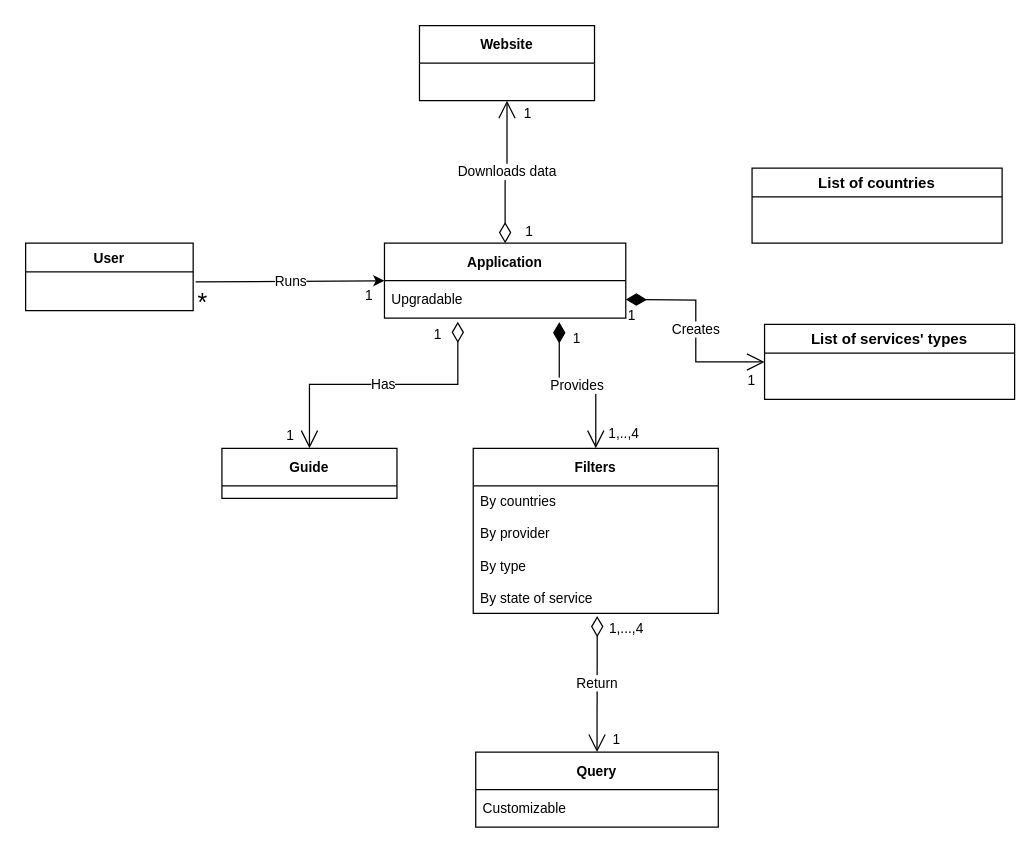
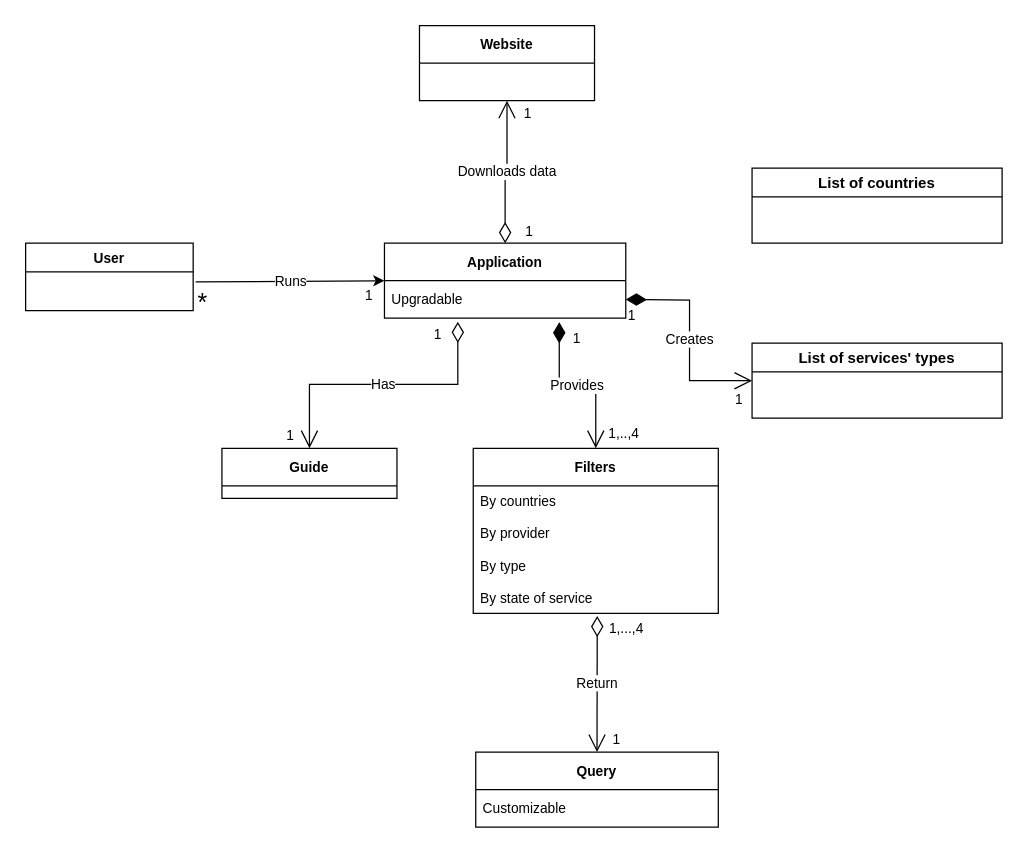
  <mxCell id="0" />
  <mxCell id="1" parent="0" />
  <mxCell id="2" value="List of countries" style="swimlane;" vertex="1" parent="1"><mxGeometry x="601" y="134" width="200" height="60" as="geometry" /></mxCell>
- <mxCell id="3" value="List of services' types" style="swimlane;" vertex="1" parent="1"><mxGeometry x="611" y="259" width="200" height="60" as="geometry" /></mxCell>
+ <mxCell id="3" value="List of services' types" style="swimlane;" vertex="1" parent="1"><mxGeometry x="601" y="274" width="200" height="60" as="geometry" /></mxCell>
  <mxCell id="4" value="" style="endArrow=classic;html=1;rounded=0;fontSize=11;exitX=1;exitY=0.5;exitDx=0;exitDy=0;entryX=0;entryY=0.5;entryDx=0;entryDy=0;" edge="1" parent="1" target="23"><mxGeometry relative="1" as="geometry"><mxPoint x="156" y="225" as="sourcePoint" /><mxPoint x="345.416" y="223.82" as="targetPoint" /></mxGeometry></mxCell>
  <mxCell id="5" value="Runs" style="edgeLabel;resizable=0;html=1;align=center;verticalAlign=middle;fontSize=11;" connectable="0" vertex="1" parent="4"><mxGeometry relative="1" as="geometry" /></mxCell>
  <mxCell id="6" value="&lt;font style=&quot;font-size: 20px;&quot;&gt;*&lt;/font&gt;" style="edgeLabel;resizable=0;html=1;align=left;verticalAlign=bottom;fontSize=11;" connectable="0" vertex="1" parent="4"><mxGeometry x="-1" relative="1" as="geometry"><mxPoint y="30" as="offset" /></mxGeometry></mxCell>
  <mxCell id="7" value="1" style="edgeLabel;resizable=0;html=1;align=right;verticalAlign=bottom;fontSize=11;" connectable="0" vertex="1" parent="4"><mxGeometry x="1" relative="1" as="geometry"><mxPoint x="-9" y="20" as="offset" /></mxGeometry></mxCell>
  <mxCell id="8" value="Creates" style="endArrow=open;html=1;endSize=12;startArrow=diamondThin;startSize=14;startFill=1;edgeStyle=orthogonalEdgeStyle;rounded=0;fontSize=11;exitX=1;exitY=0.5;exitDx=0;exitDy=0;entryX=0;entryY=0.5;entryDx=0;entryDy=0;" edge="1" parent="1" target="3"><mxGeometry relative="1" as="geometry"><mxPoint x="500" y="239" as="sourcePoint" /><mxPoint x="521" y="294" as="targetPoint" /></mxGeometry></mxCell>
  <mxCell id="9" value="1" style="edgeLabel;resizable=0;html=1;align=left;verticalAlign=top;fontSize=11;" connectable="0" vertex="1" parent="8"><mxGeometry x="-1" relative="1" as="geometry" /></mxCell>
  <mxCell id="10" value="1" style="edgeLabel;resizable=0;html=1;align=right;verticalAlign=top;fontSize=11;" connectable="0" vertex="1" parent="8"><mxGeometry x="1" relative="1" as="geometry"><mxPoint x="-7" y="2" as="offset" /></mxGeometry></mxCell>
  <mxCell id="11" value="Filters" style="swimlane;fontStyle=1;childLayout=stackLayout;horizontal=1;startSize=30;horizontalStack=0;resizeParent=1;resizeParentMax=0;resizeLast=0;collapsible=1;marginBottom=0;fontSize=11;" vertex="1" parent="1"><mxGeometry x="378" y="358" width="196" height="132" as="geometry"><mxRectangle x="252" y="263" width="60" height="30" as="alternateBounds" /></mxGeometry></mxCell>
  <mxCell id="12" value="By countries&#10;&#10;By provider&#10;&#10;By type&#10;&#10;By state of service" style="text;strokeColor=none;fillColor=none;align=left;verticalAlign=middle;spacingLeft=4;spacingRight=4;overflow=hidden;points=[[0,0.5],[1,0.5]];portConstraint=eastwest;rotatable=0;fontSize=11;" vertex="1" parent="11"><mxGeometry y="30" width="196" height="102" as="geometry" /></mxCell>
  <mxCell id="13" value="Return" style="endArrow=open;html=1;endSize=12;startArrow=diamondThin;startSize=14;startFill=0;rounded=0;fontSize=11;verticalAlign=middle;entryX=0.5;entryY=0;entryDx=0;entryDy=0;exitX=0.506;exitY=1.021;exitDx=0;exitDy=0;exitPerimeter=0;" edge="1" parent="1" source="12" target="20"><mxGeometry relative="1" as="geometry"><mxPoint x="391" y="490" as="sourcePoint" /><mxPoint x="391" y="599" as="targetPoint" /></mxGeometry></mxCell>
  <mxCell id="14" value="1,...,4" style="edgeLabel;resizable=0;html=1;align=left;verticalAlign=top;fontSize=11;" connectable="0" vertex="1" parent="13"><mxGeometry x="-1" relative="1" as="geometry"><mxPoint x="8" y="-3" as="offset" /></mxGeometry></mxCell>
  <mxCell id="15" value="1" style="edgeLabel;resizable=0;html=1;align=right;verticalAlign=top;fontSize=11;" connectable="0" vertex="1" parent="13"><mxGeometry x="1" relative="1" as="geometry"><mxPoint x="19" y="-23" as="offset" /></mxGeometry></mxCell>
  <mxCell id="16" value="Provides" style="endArrow=open;html=1;endSize=12;startArrow=diamondThin;startSize=14;startFill=1;rounded=0;fontSize=11;entryX=0.5;entryY=0;entryDx=0;entryDy=0;exitX=0.65;exitY=1.106;exitDx=0;exitDy=0;exitPerimeter=0;edgeStyle=elbowEdgeStyle;elbow=vertical;" edge="1" parent="1" target="11"><mxGeometry relative="1" as="geometry"><mxPoint x="446.8" y="257.18" as="sourcePoint" /><mxPoint x="474" y="312" as="targetPoint" /></mxGeometry></mxCell>
  <mxCell id="17" value="1" style="edgeLabel;resizable=0;html=1;align=left;verticalAlign=top;fontSize=11;" connectable="0" vertex="1" parent="16"><mxGeometry x="-1" relative="1" as="geometry"><mxPoint x="9" as="offset" /></mxGeometry></mxCell>
  <mxCell id="18" value="1,..,4" style="edgeLabel;resizable=0;html=1;align=right;verticalAlign=top;fontSize=11;" connectable="0" vertex="1" parent="16"><mxGeometry x="1" relative="1" as="geometry"><mxPoint x="35" y="-25" as="offset" /></mxGeometry></mxCell>
  <mxCell id="19" value="User" style="swimlane;fontSize=11;" vertex="1" parent="1"><mxGeometry x="20" y="194" width="134" height="54" as="geometry" /></mxCell>
  <mxCell id="20" value="Query" style="swimlane;fontStyle=1;childLayout=stackLayout;horizontal=1;startSize=30;horizontalStack=0;resizeParent=1;resizeParentMax=0;resizeLast=0;collapsible=1;marginBottom=0;fontSize=11;" vertex="1" parent="1"><mxGeometry x="380" y="601" width="194" height="60" as="geometry" /></mxCell>
  <mxCell id="21" value="Customizable" style="text;strokeColor=none;fillColor=none;align=left;verticalAlign=middle;spacingLeft=4;spacingRight=4;overflow=hidden;points=[[0,0.5],[1,0.5]];portConstraint=eastwest;rotatable=0;fontSize=11;" vertex="1" parent="20"><mxGeometry y="30" width="194" height="30" as="geometry" /></mxCell>
  <mxCell id="22" value="Guide" style="swimlane;fontStyle=1;childLayout=stackLayout;horizontal=1;startSize=30;horizontalStack=0;resizeParent=1;resizeParentMax=0;resizeLast=0;collapsible=1;marginBottom=0;fontSize=11;" vertex="1" parent="1"><mxGeometry x="177" y="358" width="140" height="40" as="geometry" /></mxCell>
  <mxCell id="23" value="Application" style="swimlane;fontStyle=1;childLayout=stackLayout;horizontal=1;startSize=30;horizontalStack=0;resizeParent=1;resizeParentMax=0;resizeLast=0;collapsible=1;marginBottom=0;fontSize=11;" vertex="1" parent="1"><mxGeometry x="307" y="194" width="193" height="60" as="geometry" /></mxCell>
  <mxCell id="24" value="Upgradable" style="text;strokeColor=none;fillColor=none;align=left;verticalAlign=middle;spacingLeft=4;spacingRight=4;overflow=hidden;points=[[0,0.5],[1,0.5]];portConstraint=eastwest;rotatable=0;fontSize=11;" vertex="1" parent="23"><mxGeometry y="30" width="193" height="30" as="geometry" /></mxCell>
  <mxCell id="25" value="Has" style="endArrow=open;html=1;endSize=12;startArrow=diamondThin;startSize=14;startFill=0;rounded=0;fontSize=11;exitX=0.304;exitY=1.093;exitDx=0;exitDy=0;exitPerimeter=0;entryX=0.5;entryY=0;entryDx=0;entryDy=0;edgeStyle=elbowEdgeStyle;elbow=vertical;" edge="1" parent="1" source="24" target="22"><mxGeometry relative="1" as="geometry"><mxPoint x="212" y="303.44" as="sourcePoint" /><mxPoint x="372" y="303.44" as="targetPoint" /></mxGeometry></mxCell>
  <mxCell id="26" value="1" style="edgeLabel;resizable=0;html=1;align=left;verticalAlign=top;fontSize=11;" connectable="0" vertex="1" parent="25"><mxGeometry x="-1" relative="1" as="geometry"><mxPoint x="-21" y="-3" as="offset" /></mxGeometry></mxCell>
  <mxCell id="27" value="1" style="edgeLabel;resizable=0;html=1;align=right;verticalAlign=top;fontSize=11;" connectable="0" vertex="1" parent="25"><mxGeometry x="1" relative="1" as="geometry"><mxPoint x="-12" y="-23" as="offset" /></mxGeometry></mxCell>
  <mxCell id="28" value="Website" style="swimlane;fontStyle=1;childLayout=stackLayout;horizontal=1;startSize=30;horizontalStack=0;resizeParent=1;resizeParentMax=0;resizeLast=0;collapsible=1;marginBottom=0;fontSize=11;" vertex="1" parent="1"><mxGeometry x="335" y="20" width="140" height="60" as="geometry" /></mxCell>
  <mxCell id="29" value="Downloads data" style="endArrow=open;html=1;endSize=12;startArrow=diamondThin;startSize=14;startFill=0;edgeStyle=orthogonalEdgeStyle;rounded=0;fontSize=11;elbow=vertical;exitX=0.5;exitY=0;exitDx=0;exitDy=0;entryX=0.5;entryY=1;entryDx=0;entryDy=0;" edge="1" parent="1" source="23" target="28"><mxGeometry relative="1" as="geometry"><mxPoint x="500" y="143" as="sourcePoint" /><mxPoint x="340" y="143" as="targetPoint" /></mxGeometry></mxCell>
  <mxCell id="30" value="1" style="edgeLabel;resizable=0;html=1;align=left;verticalAlign=top;fontSize=11;" connectable="0" vertex="1" parent="29"><mxGeometry x="-1" relative="1" as="geometry"><mxPoint x="14" y="-22" as="offset" /></mxGeometry></mxCell>
  <mxCell id="31" value="1" style="edgeLabel;resizable=0;html=1;align=right;verticalAlign=top;fontSize=11;" connectable="0" vertex="1" parent="29"><mxGeometry x="1" relative="1" as="geometry"><mxPoint x="20" y="-3" as="offset" /></mxGeometry></mxCell>
